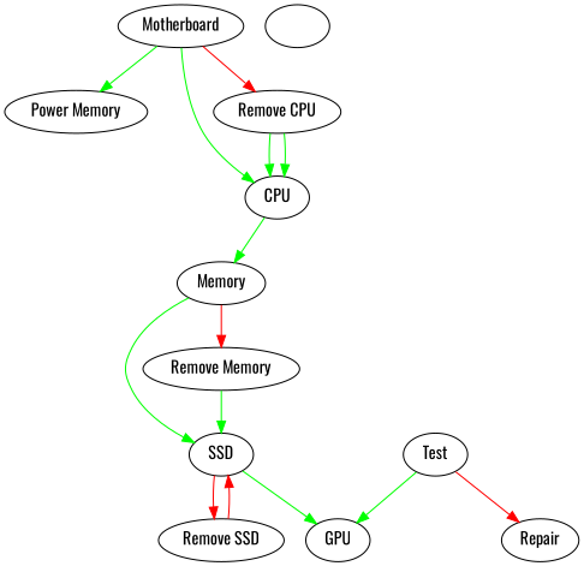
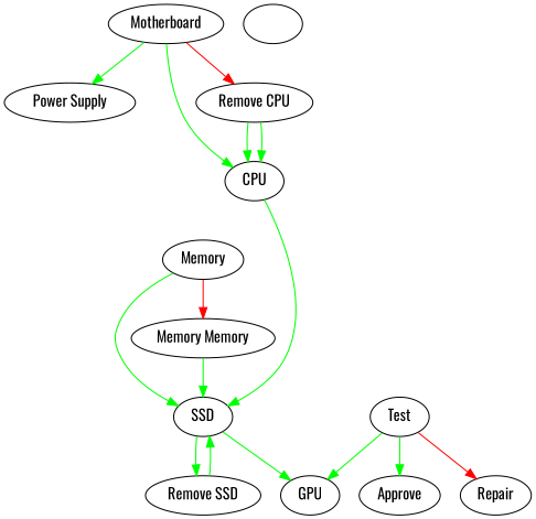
  digraph {
    fontname=Oswald
    node [fontname=Oswald]
    edge [color=green fontname=Oswald]
    Motherboard
-   "Power Supply" [label="Power Memory"]
+   "Power Supply"
    CPU
    "Remove CPU"
    Memory
    SSD
-   "Remove Memory"
+   "Remove Memory" [label="Memory Memory"]
    GPU
    "Remove SSD"
    Test
+   Approve
    Repair
    ""
    Motherboard -> "Power Supply"
    Motherboard -> CPU
    Motherboard -> "Remove CPU" [color=red]
-   CPU -> Memory
+   CPU -> SSD
    "Remove CPU" -> CPU
    "Remove CPU" -> CPU
    Memory -> SSD
    Memory -> "Remove Memory" [color=red]
    SSD -> GPU
-   SSD -> "Remove SSD" [color=red]
+   SSD -> "Remove SSD"
    "Remove Memory" -> SSD
-   "Remove SSD" -> SSD [color=red]
+   "Remove SSD" -> SSD
    Test -> GPU
+   Test -> Approve
    Test -> Repair [color=red]
  }
